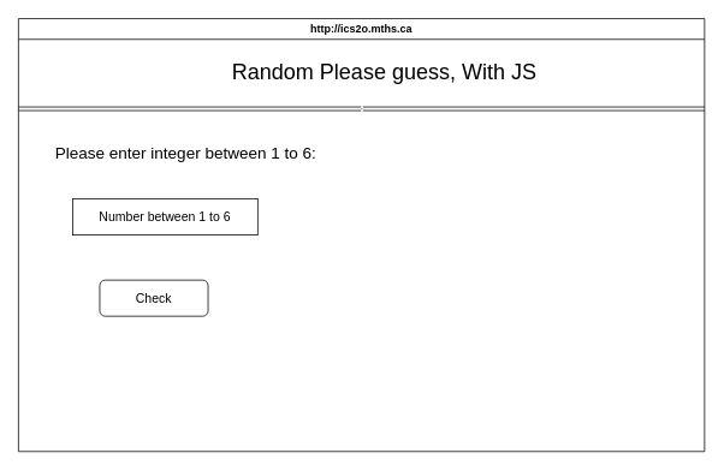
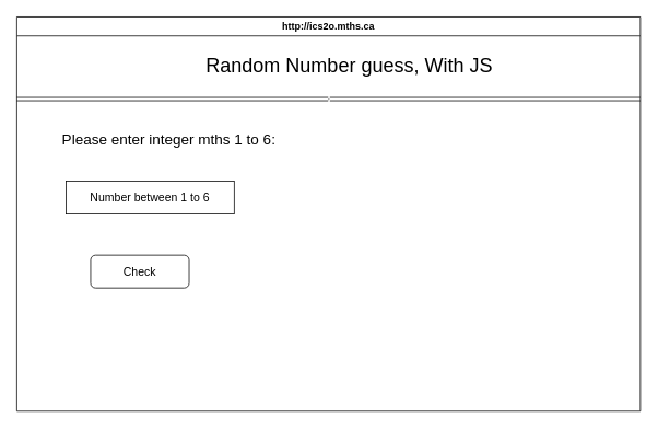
  <mxCell id="0" />
  <mxCell id="1" parent="0" />
  <mxCell id="2" value="http://ics2o.mths.ca" style="swimlane;whiteSpace=wrap;html=1;" parent="1" vertex="1"><mxGeometry x="20" y="20" width="760" height="480" as="geometry" /></mxCell>
- <mxCell id="3" value="&lt;font style=&quot;font-size: 24px;&quot;&gt;Random Please guess, With JS&lt;/font&gt;" style="text;html=1;align=center;verticalAlign=middle;resizable=0;points=[];autosize=1;strokeColor=none;fillColor=none;" vertex="1" parent="2"><mxGeometry x="220" y="40" width="370" height="40" as="geometry" /></mxCell>
- <mxCell id="4" value="&lt;font style=&quot;font-size: 18px;&quot;&gt;Please enter integer between 1 to 6:&lt;/font&gt;" style="text;html=1;align=center;verticalAlign=middle;resizable=0;points=[];autosize=1;strokeColor=none;fillColor=none;" vertex="1" parent="2"><mxGeometry x="30" y="130" width="310" height="40" as="geometry" /></mxCell>
+ <mxCell id="3" value="&lt;font style=&quot;font-size: 24px;&quot;&gt;Random Number guess, With JS&lt;/font&gt;" style="text;html=1;align=center;verticalAlign=middle;resizable=0;points=[];autosize=1;strokeColor=none;fillColor=none;" vertex="1" parent="2"><mxGeometry x="220" y="40" width="370" height="40" as="geometry" /></mxCell>
+ <mxCell id="4" value="&lt;font style=&quot;font-size: 18px;&quot;&gt;Please enter integer mths 1 to 6:&lt;/font&gt;" style="text;html=1;align=center;verticalAlign=middle;resizable=0;points=[];autosize=1;strokeColor=none;fillColor=none;" vertex="1" parent="2"><mxGeometry x="30" y="130" width="310" height="40" as="geometry" /></mxCell>
  <mxCell id="5" value="&lt;font style=&quot;font-size: 14px;&quot;&gt;Number between 1 to 6&lt;/font&gt;" style="whiteSpace=wrap;html=1;" vertex="1" parent="2"><mxGeometry x="60" y="200" width="205" height="40" as="geometry" /></mxCell>
  <mxCell id="6" value="&lt;font style=&quot;font-size: 14px;&quot;&gt;Check&lt;/font&gt;" style="rounded=1;whiteSpace=wrap;html=1;" vertex="1" parent="2"><mxGeometry x="90" y="290" width="120" height="40" as="geometry" /></mxCell>
  <mxCell id="7" value="&lt;hr&gt;" style="edgeStyle=none;orthogonalLoop=1;jettySize=auto;html=1;entryX=1;entryY=0.25;entryDx=0;entryDy=0;exitX=0;exitY=0.25;exitDx=0;exitDy=0;rounded=0;curved=1;shape=link;" edge="1" parent="1"><mxGeometry width="100" relative="1" as="geometry"><mxPoint x="20" y="120" as="sourcePoint" /><mxPoint x="780" y="120" as="targetPoint" /></mxGeometry></mxCell>
